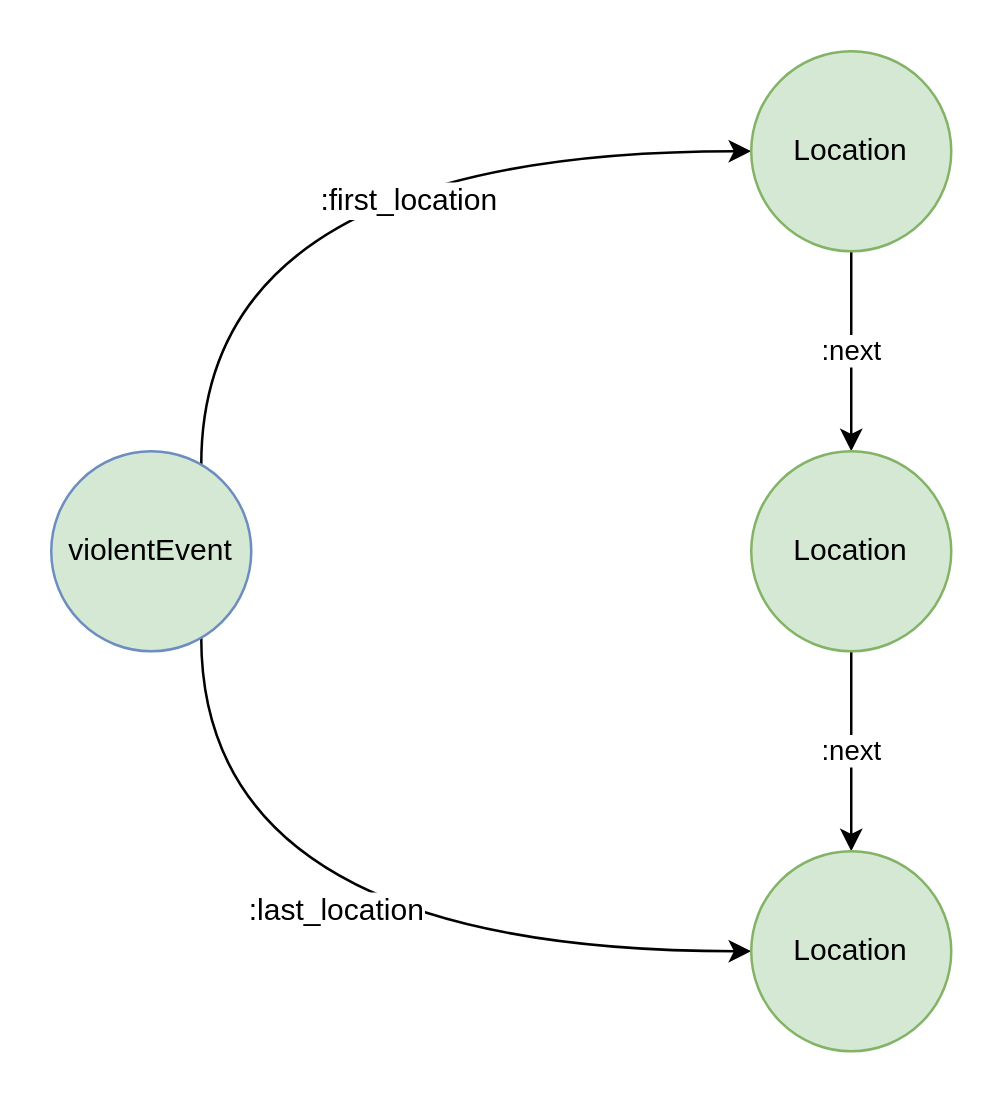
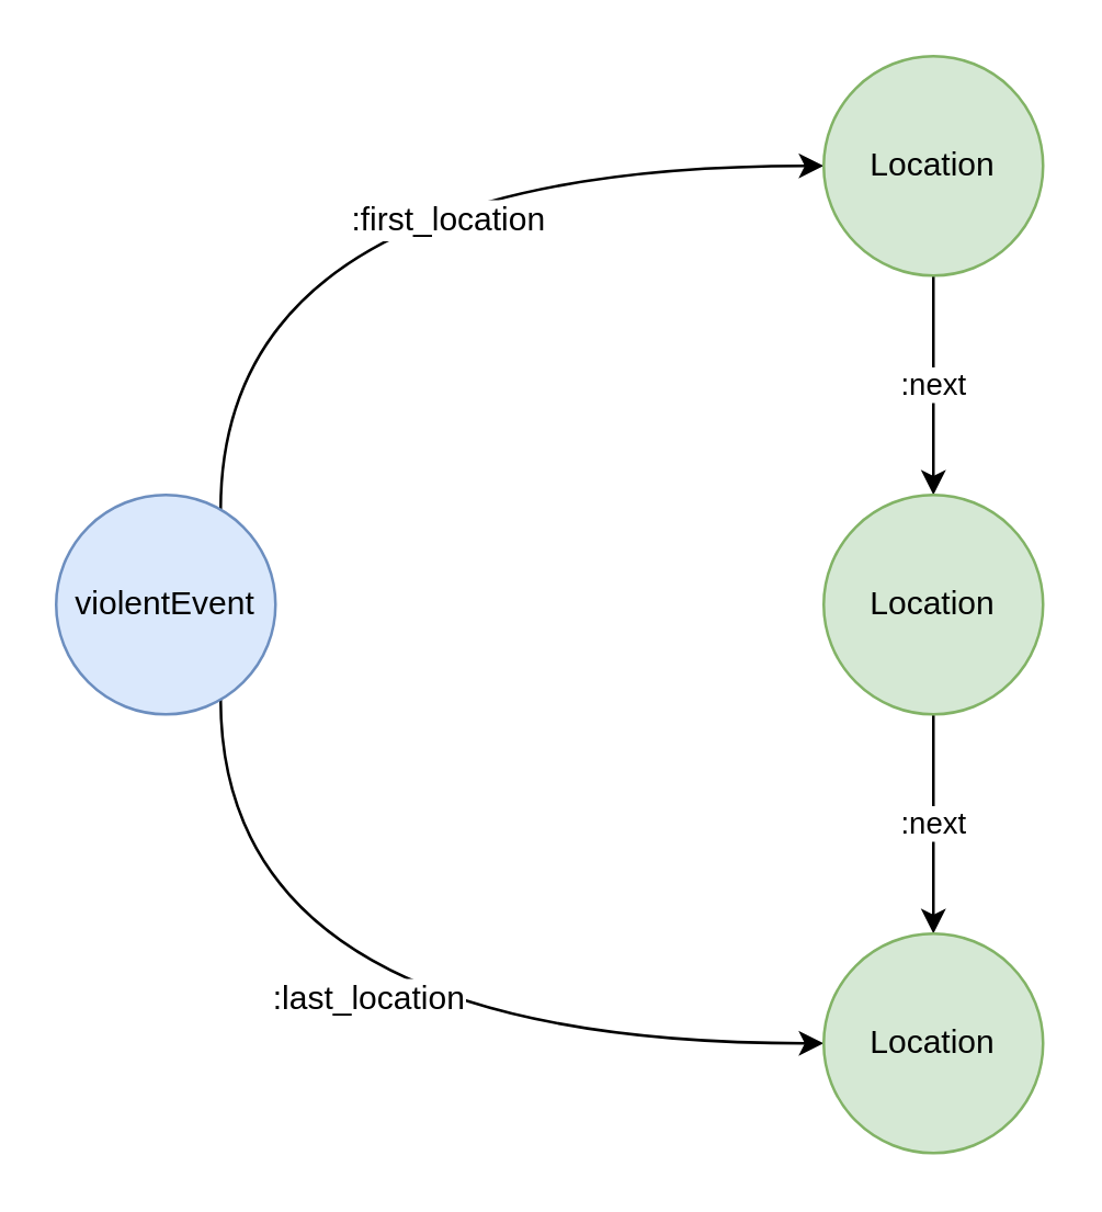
  <mxCell id="0" />
  <mxCell id="1" parent="0" />
  <mxCell id="2" value="" style="edgeStyle=orthogonalEdgeStyle;orthogonalLoop=1;jettySize=auto;html=1;curved=1;" edge="1" parent="1" source="6" target="8"><mxGeometry relative="1" as="geometry"><Array as="points"><mxPoint x="80" y="60" /></Array></mxGeometry></mxCell>
  <mxCell id="3" value=":first_location" style="text;html=1;align=center;verticalAlign=middle;resizable=0;points=[];labelBackgroundColor=#ffffff;" vertex="1" connectable="0" parent="2"><mxGeometry x="0.206" y="-19" relative="1" as="geometry"><mxPoint as="offset" /></mxGeometry></mxCell>
  <mxCell id="4" style="edgeStyle=orthogonalEdgeStyle;curved=1;orthogonalLoop=1;jettySize=auto;html=1;" edge="1" parent="1" source="6" target="11"><mxGeometry relative="1" as="geometry"><Array as="points"><mxPoint x="80" y="380" /></Array></mxGeometry></mxCell>
  <mxCell id="5" value=":last_location" style="text;html=1;align=center;verticalAlign=middle;resizable=0;points=[];labelBackgroundColor=#ffffff;" vertex="1" connectable="0" parent="4"><mxGeometry x="0.035" y="17" relative="1" as="geometry"><mxPoint as="offset" /></mxGeometry></mxCell>
- <mxCell id="6" value="violentEvent" style="ellipse;whiteSpace=wrap;html=1;aspect=fixed;fillColor=#d5e8d4;strokeColor=#6c8ebf;" vertex="1" parent="1"><mxGeometry x="20" y="180" width="80" height="80" as="geometry" /></mxCell>
+ <mxCell id="6" value="violentEvent" style="ellipse;whiteSpace=wrap;html=1;aspect=fixed;fillColor=#dae8fc;strokeColor=#6c8ebf;" vertex="1" parent="1"><mxGeometry x="20" y="180" width="80" height="80" as="geometry" /></mxCell>
  <mxCell id="7" value=":next" style="edgeStyle=orthogonalEdgeStyle;rounded=0;orthogonalLoop=1;jettySize=auto;html=1;" edge="1" parent="1" source="8" target="10"><mxGeometry relative="1" as="geometry" /></mxCell>
  <mxCell id="8" value="Location" style="ellipse;whiteSpace=wrap;html=1;aspect=fixed;fillColor=#d5e8d4;strokeColor=#82b366;" vertex="1" parent="1"><mxGeometry x="300" y="20" width="80" height="80" as="geometry" /></mxCell>
  <mxCell id="9" value=":next" style="edgeStyle=orthogonalEdgeStyle;curved=1;orthogonalLoop=1;jettySize=auto;html=1;" edge="1" parent="1" source="10" target="11"><mxGeometry relative="1" as="geometry" /></mxCell>
  <mxCell id="10" value="Location" style="ellipse;whiteSpace=wrap;html=1;aspect=fixed;fillColor=#d5e8d4;strokeColor=#82b366;" vertex="1" parent="1"><mxGeometry x="300" y="180" width="80" height="80" as="geometry" /></mxCell>
  <mxCell id="11" value="Location" style="ellipse;whiteSpace=wrap;html=1;aspect=fixed;fillColor=#d5e8d4;strokeColor=#82b366;" vertex="1" parent="1"><mxGeometry x="300" y="340" width="80" height="80" as="geometry" /></mxCell>
